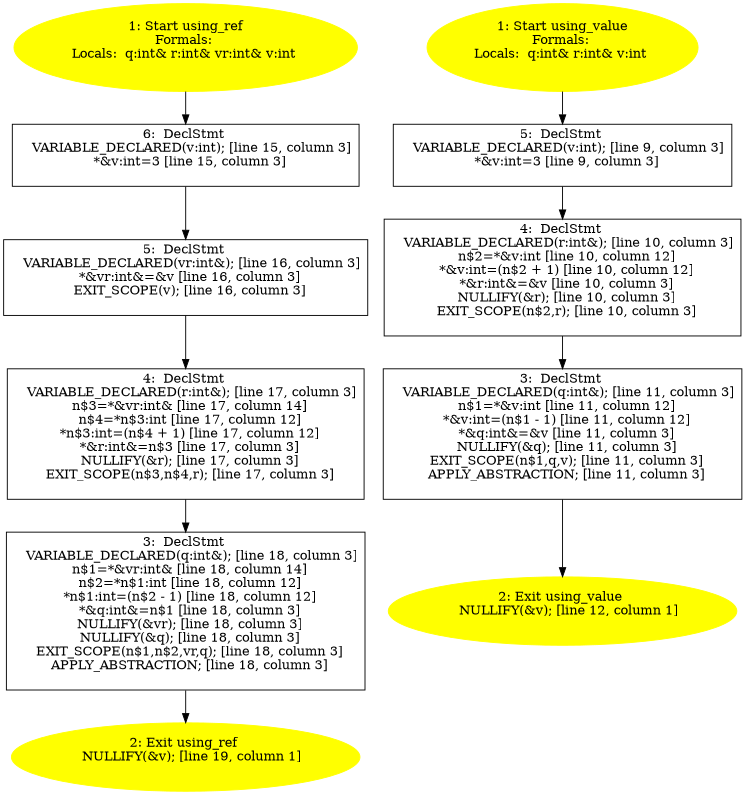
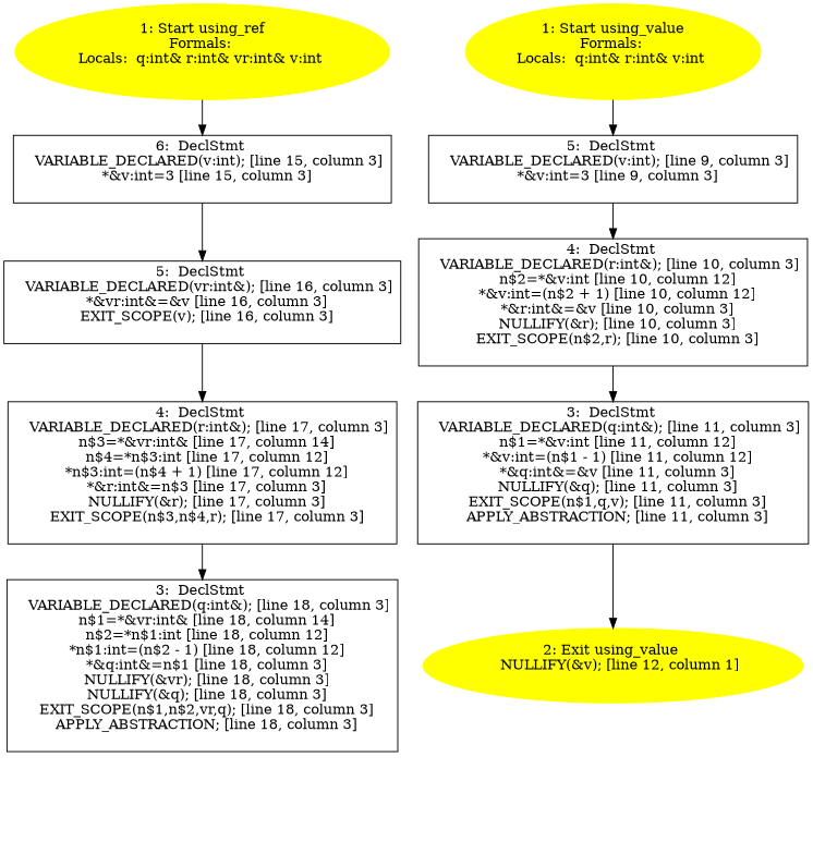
  digraph {
    node [shape=box]
    n1 [color=yellow label="1: Start using_ref\nFormals: \nLocals:  q:int& r:int& vr:int& v:int \n  " style=filled shape=""]
    n2 [label="6:  DeclStmt \n   VARIABLE_DECLARED(v:int); [line 15, column 3]\n  *&v:int=3 [line 15, column 3]\n "]
    n3 [label="5:  DeclStmt \n   VARIABLE_DECLARED(vr:int&); [line 16, column 3]\n  *&vr:int&=&v [line 16, column 3]\n  EXIT_SCOPE(v); [line 16, column 3]\n "]
-   n4 [color=yellow label="2: Exit using_ref \n   NULLIFY(&v); [line 19, column 1]\n " style=filled shape=""]
    n5 [label="3:  DeclStmt \n   VARIABLE_DECLARED(q:int&); [line 18, column 3]\n  n$1=*&vr:int& [line 18, column 14]\n  n$2=*n$1:int [line 18, column 12]\n  *n$1:int=(n$2 - 1) [line 18, column 12]\n  *&q:int&=n$1 [line 18, column 3]\n  NULLIFY(&vr); [line 18, column 3]\n  NULLIFY(&q); [line 18, column 3]\n  EXIT_SCOPE(n$1,n$2,vr,q); [line 18, column 3]\n  APPLY_ABSTRACTION; [line 18, column 3]\n "]
    n6 [label="4:  DeclStmt \n   VARIABLE_DECLARED(r:int&); [line 17, column 3]\n  n$3=*&vr:int& [line 17, column 14]\n  n$4=*n$3:int [line 17, column 12]\n  *n$3:int=(n$4 + 1) [line 17, column 12]\n  *&r:int&=n$3 [line 17, column 3]\n  NULLIFY(&r); [line 17, column 3]\n  EXIT_SCOPE(n$3,n$4,r); [line 17, column 3]\n "]
    n7 [color=yellow label="1: Start using_value\nFormals: \nLocals:  q:int& r:int& v:int \n  " style=filled shape=""]
    n8 [label="5:  DeclStmt \n   VARIABLE_DECLARED(v:int); [line 9, column 3]\n  *&v:int=3 [line 9, column 3]\n "]
    n9 [label="4:  DeclStmt \n   VARIABLE_DECLARED(r:int&); [line 10, column 3]\n  n$2=*&v:int [line 10, column 12]\n  *&v:int=(n$2 + 1) [line 10, column 12]\n  *&r:int&=&v [line 10, column 3]\n  NULLIFY(&r); [line 10, column 3]\n  EXIT_SCOPE(n$2,r); [line 10, column 3]\n "]
    n10 [color=yellow label="2: Exit using_value \n   NULLIFY(&v); [line 12, column 1]\n " style=filled shape=""]
    n11 [label="3:  DeclStmt \n   VARIABLE_DECLARED(q:int&); [line 11, column 3]\n  n$1=*&v:int [line 11, column 12]\n  *&v:int=(n$1 - 1) [line 11, column 12]\n  *&q:int&=&v [line 11, column 3]\n  NULLIFY(&q); [line 11, column 3]\n  EXIT_SCOPE(n$1,q,v); [line 11, column 3]\n  APPLY_ABSTRACTION; [line 11, column 3]\n "]
    n1 -> n2
    n2 -> n3
    n3 -> n6
-   n5 -> n4
    n6 -> n5
    n7 -> n8
    n8 -> n9
    n9 -> n11
    n11 -> n10
  }
